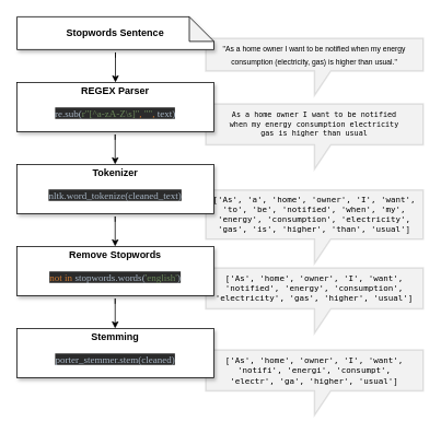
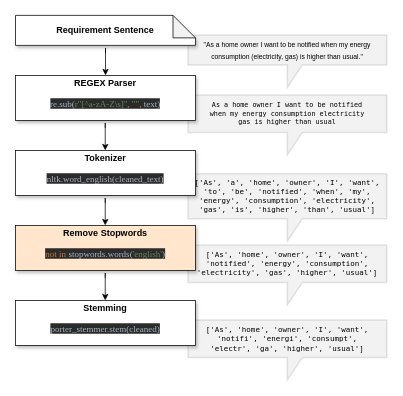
  <mxCell id="0" />
  <mxCell id="1" parent="0" />
  <mxCell id="2" value="&lt;pre style=&quot;font-size: 11px&quot;&gt;&lt;font style=&quot;font-size: 10px&quot;&gt;['As', 'home', 'owner', 'I', 'want',&lt;br&gt;'notifi', 'energi', 'consumpt',&lt;br&gt;'electr', 'ga', 'higher', 'usual']&lt;/font&gt;&lt;br&gt;&lt;/pre&gt;" style="shape=callout;whiteSpace=wrap;html=1;perimeter=calloutPerimeter;labelBackgroundColor=none;opacity=10;gradientColor=none;fillColor=#808080;strokeWidth=2;perimeterSpacing=0;" vertex="1" parent="1"><mxGeometry x="250" y="426" width="265" height="80" as="geometry" /></mxCell>
  <mxCell id="3" value="&lt;pre style=&quot;font-size: 10px&quot;&gt;&lt;font style=&quot;font-size: 10px&quot;&gt;['As', 'home', 'owner', 'I', 'want',&lt;br&gt;'notified', 'energy', 'consumption',&lt;br&gt;'electricity', 'gas', 'higher', 'usual']&lt;/font&gt;&lt;/pre&gt;" style="shape=callout;whiteSpace=wrap;html=1;perimeter=calloutPerimeter;labelBackgroundColor=none;opacity=10;gradientColor=none;fillColor=#808080;perimeterSpacing=0;strokeWidth=2;" vertex="1" parent="1"><mxGeometry x="250" y="326" width="265" height="80" as="geometry" /></mxCell>
  <mxCell id="4" value="&lt;pre style=&quot;font-size: 10px&quot;&gt;&lt;font style=&quot;font-size: 10px&quot;&gt;['As', 'a', 'home', 'owner', 'I', 'want',&lt;br&gt;'to', 'be', 'notified', 'when', 'my',&lt;br&gt;'energy', 'consumption', 'electricity',&lt;br&gt;'gas', 'is', 'higher', 'than', 'usual']&lt;/font&gt;&lt;/pre&gt;" style="shape=callout;whiteSpace=wrap;html=1;perimeter=calloutPerimeter;labelBackgroundColor=none;opacity=10;gradientColor=none;fillColor=#808080;perimeterSpacing=0;strokeWidth=2;spacingLeft=0;" vertex="1" parent="1"><mxGeometry x="250" y="231" width="265" height="90" as="geometry" /></mxCell>
  <mxCell id="5" value="&lt;font style=&quot;font-size: 9px&quot;&gt;&quot;As a home owner I want to be notified when my energy consumption (electricity, gas) is higher than usual.&quot;&lt;/font&gt;" style="shape=callout;whiteSpace=wrap;html=1;perimeter=calloutPerimeter;labelBackgroundColor=none;opacity=10;gradientColor=none;fillColor=#808080;perimeterSpacing=0;strokeWidth=2;" vertex="1" parent="1"><mxGeometry x="250" y="46" width="265" height="70" as="geometry" /></mxCell>
  <mxCell id="6" value="&lt;pre style=&quot;font-size: 9px&quot;&gt;&lt;font style=&quot;font-size: 9px&quot;&gt;As a home owner I want to be notified&lt;br&gt;when my energy consumption electricity&lt;br&gt;gas is higher than usual&lt;/font&gt;&lt;/pre&gt;" style="shape=callout;whiteSpace=wrap;html=1;perimeter=calloutPerimeter;opacity=10;gradientColor=none;fillColor=#808080;perimeterSpacing=0;strokeWidth=2;" vertex="1" parent="1"><mxGeometry x="250" y="126" width="265" height="80" as="geometry" /></mxCell>
- <mxCell id="7" value="&lt;div&gt;&lt;b&gt;Stopwords Sentence&lt;br&gt;&lt;/b&gt;&lt;/div&gt;" style="shape=note;whiteSpace=wrap;html=1;backgroundOutline=1;darkOpacity=0.05;fontFamily=Helvetica;fontSize=12;fontColor=#000000;align=center;strokeColor=#000000;fillColor=#ffffff;shadow=1;" vertex="1" parent="1"><mxGeometry x="20" y="20" width="240" height="40" as="geometry" /></mxCell>
+ <mxCell id="7" value="&lt;div&gt;&lt;b&gt;Requirement Sentence&lt;br&gt;&lt;/b&gt;&lt;/div&gt;" style="shape=note;whiteSpace=wrap;html=1;backgroundOutline=1;darkOpacity=0.05;fontFamily=Helvetica;fontSize=12;fontColor=#000000;align=center;strokeColor=#000000;fillColor=#ffffff;shadow=1;" vertex="1" parent="1"><mxGeometry x="20" y="20" width="240" height="40" as="geometry" /></mxCell>
  <mxCell id="8" value="&lt;div&gt;&lt;b&gt;REGEX Parser&lt;/b&gt;&lt;/div&gt;&lt;div&gt;&lt;pre style=&quot;background-color: #2b2b2b ; color: #a9b7c6 ; font-family: &amp;#34;menlo&amp;#34; ; font-size: 9 0pt&quot;&gt;re.sub(&lt;span style=&quot;color: #6a8759&quot;&gt;r&quot;[^a-zA-Z\s]&quot;&lt;/span&gt;&lt;span style=&quot;color: #cc7832&quot;&gt;, &lt;/span&gt;&lt;span style=&quot;color: #6a8759&quot;&gt;&quot;&quot;&lt;/span&gt;&lt;span style=&quot;color: #cc7832&quot;&gt;, &lt;/span&gt;text)&lt;/pre&gt;&lt;/div&gt;" style="rounded=0;whiteSpace=wrap;html=1;shadow=1;" vertex="1" parent="1"><mxGeometry x="20" y="100" width="240" height="60" as="geometry" /></mxCell>
  <mxCell id="9" value="" style="endArrow=classic;html=1;" edge="1" parent="1" target="8"><mxGeometry width="50" height="50" relative="1" as="geometry"><mxPoint x="140" y="70" as="sourcePoint" /><mxPoint x="170" y="30" as="targetPoint" /><Array as="points"><mxPoint x="140" y="60" /></Array></mxGeometry></mxCell>
- <mxCell id="10" value="&lt;div&gt;&lt;b&gt;Tokenizer&lt;/b&gt;&lt;/div&gt;&lt;div&gt;&lt;pre style=&quot;background-color: #2b2b2b ; color: #a9b7c6 ; font-family: &amp;#34;menlo&amp;#34; ; font-size: 9 0pt&quot;&gt;nltk.word_tokenize(&lt;span style=&quot;color: #94558d&quot;&gt;&lt;/span&gt;cleaned_text)&lt;/pre&gt;&lt;/div&gt;" style="rounded=0;whiteSpace=wrap;html=1;shadow=1;" vertex="1" parent="1"><mxGeometry x="20" y="200" width="240" height="60" as="geometry" /></mxCell>
+ <mxCell id="10" value="&lt;div&gt;&lt;b&gt;Tokenizer&lt;/b&gt;&lt;/div&gt;&lt;div&gt;&lt;pre style=&quot;background-color: #2b2b2b ; color: #a9b7c6 ; font-family: &amp;#34;menlo&amp;#34; ; font-size: 9 0pt&quot;&gt;nltk.word_english(&lt;span style=&quot;color: #94558d&quot;&gt;&lt;/span&gt;cleaned_text)&lt;/pre&gt;&lt;/div&gt;" style="rounded=0;whiteSpace=wrap;html=1;shadow=1;" vertex="1" parent="1"><mxGeometry x="20" y="200" width="240" height="60" as="geometry" /></mxCell>
  <mxCell id="11" value="" style="endArrow=classic;html=1;" edge="1" parent="1"><mxGeometry width="50" height="50" relative="1" as="geometry"><mxPoint x="139.66" y="170" as="sourcePoint" /><mxPoint x="139.66" y="200" as="targetPoint" /><Array as="points"><mxPoint x="139.66" y="160" /></Array></mxGeometry></mxCell>
- <mxCell id="12" value="&lt;div&gt;&lt;b&gt;Remove Stopwords&lt;br&gt;&lt;/b&gt;&lt;/div&gt;&lt;div&gt;&lt;pre style=&quot;background-color: #2b2b2b ; color: #a9b7c6 ; font-family: &amp;#34;menlo&amp;#34; ; font-size: 9 0pt&quot;&gt;&lt;span style=&quot;color: #cc7832&quot;&gt;not in &lt;/span&gt;stopwords.words(&lt;span style=&quot;color: #6a8759&quot;&gt;'english'&lt;/span&gt;)&lt;/pre&gt;&lt;/div&gt;" style="rounded=0;whiteSpace=wrap;html=1;shadow=1;" vertex="1" parent="1"><mxGeometry x="20" y="300" width="240" height="60" as="geometry" /></mxCell>
+ <mxCell id="12" value="&lt;div&gt;&lt;b&gt;Remove Stopwords&lt;br&gt;&lt;/b&gt;&lt;/div&gt;&lt;div&gt;&lt;pre style=&quot;background-color: #2b2b2b ; color: #a9b7c6 ; font-family: &amp;#34;menlo&amp;#34; ; font-size: 9 0pt&quot;&gt;&lt;span style=&quot;color: #cc7832&quot;&gt;not in &lt;/span&gt;stopwords.words(&lt;span style=&quot;color: #6a8759&quot;&gt;'english'&lt;/span&gt;)&lt;/pre&gt;&lt;/div&gt;" style="rounded=0;whiteSpace=wrap;html=1;shadow=1;fillColor=#ffe6cc;" vertex="1" parent="1"><mxGeometry x="20" y="300" width="240" height="60" as="geometry" /></mxCell>
  <mxCell id="13" value="" style="endArrow=classic;html=1;" edge="1" parent="1"><mxGeometry width="50" height="50" relative="1" as="geometry"><mxPoint x="139.66" y="270" as="sourcePoint" /><mxPoint x="139.66" y="300" as="targetPoint" /><Array as="points"><mxPoint x="139.66" y="260" /></Array></mxGeometry></mxCell>
  <mxCell id="14" value="&lt;b&gt;Stemming&lt;/b&gt;&lt;div&gt;&lt;pre style=&quot;background-color: #2b2b2b ; color: #a9b7c6 ; font-family: &amp;#34;menlo&amp;#34; ; font-size: 9 0pt&quot;&gt;porter_stemmer.stem(cleaned)&lt;/pre&gt;&lt;/div&gt;" style="rounded=0;whiteSpace=wrap;html=1;shadow=1;" vertex="1" parent="1"><mxGeometry x="20" y="400" width="240" height="60" as="geometry" /></mxCell>
  <mxCell id="15" value="" style="endArrow=classic;html=1;" edge="1" parent="1"><mxGeometry width="50" height="50" relative="1" as="geometry"><mxPoint x="139.66" y="370" as="sourcePoint" /><mxPoint x="139.66" y="400" as="targetPoint" /><Array as="points"><mxPoint x="139.66" y="360" /></Array></mxGeometry></mxCell>
